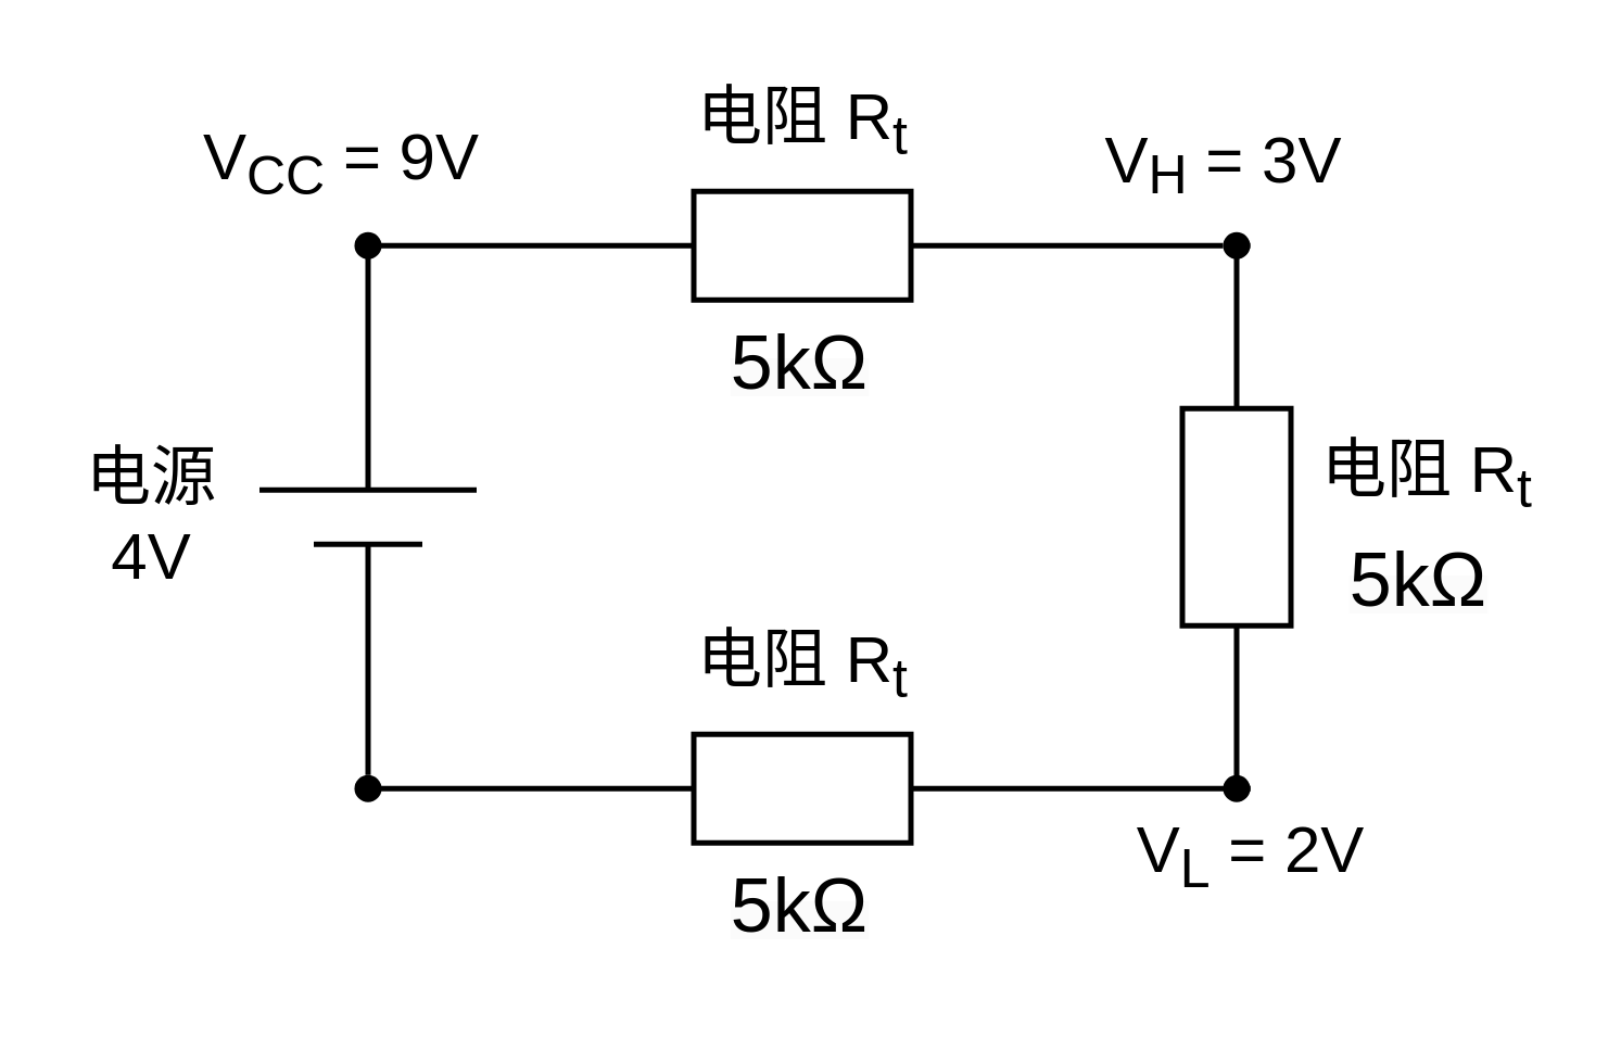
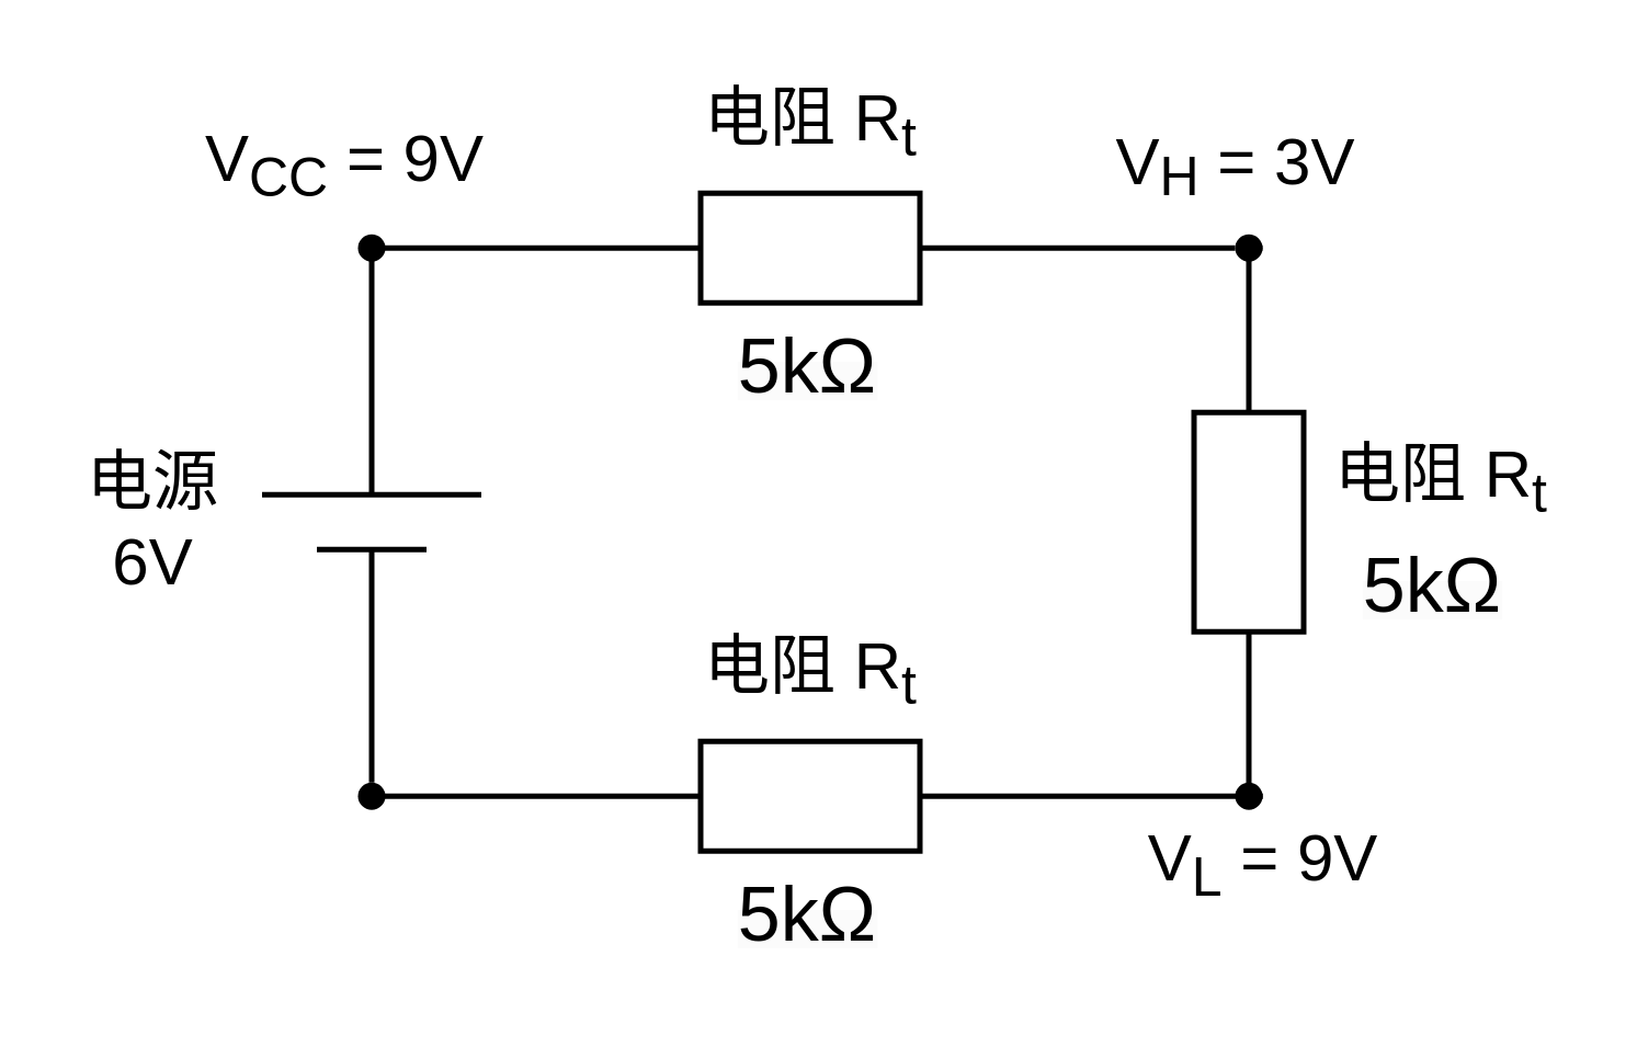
  <mxCell id="0" />
  <mxCell id="1" parent="0" />
  <mxCell id="2" value="" style="endArrow=none;html=1;rounded=0;entryX=0;entryY=0.5;entryDx=0;entryDy=0;strokeWidth=2;" edge="1" parent="1" target="6"><mxGeometry width="50" height="50" relative="1" as="geometry"><mxPoint x="135" y="90" as="sourcePoint" /><mxPoint x="245" y="110" as="targetPoint" /></mxGeometry></mxCell>
  <mxCell id="3" value="" style="endArrow=none;html=1;rounded=0;strokeWidth=2;" edge="1" parent="1"><mxGeometry width="50" height="50" relative="1" as="geometry"><mxPoint x="95" y="180" as="sourcePoint" /><mxPoint x="175" y="180" as="targetPoint" /></mxGeometry></mxCell>
  <mxCell id="4" value="" style="endArrow=none;html=1;rounded=0;strokeWidth=2;" edge="1" parent="1"><mxGeometry width="50" height="50" relative="1" as="geometry"><mxPoint x="115" y="200" as="sourcePoint" /><mxPoint x="155" y="200" as="targetPoint" /></mxGeometry></mxCell>
  <mxCell id="5" value="" style="endArrow=none;html=1;rounded=0;strokeWidth=2;" edge="1" parent="1"><mxGeometry width="50" height="50" relative="1" as="geometry"><mxPoint x="135" y="180" as="sourcePoint" /><mxPoint x="135" y="90" as="targetPoint" /></mxGeometry></mxCell>
  <mxCell id="6" value="" style="rounded=0;whiteSpace=wrap;html=1;strokeWidth=2;" vertex="1" parent="1"><mxGeometry x="255" y="70" width="80" height="40" as="geometry" /></mxCell>
  <mxCell id="7" value="" style="endArrow=none;html=1;rounded=0;exitX=1;exitY=0.5;exitDx=0;exitDy=0;entryX=0;entryY=0.5;entryDx=0;entryDy=0;strokeWidth=2;" edge="1" parent="1" source="21" target="14"><mxGeometry width="50" height="50" relative="1" as="geometry"><mxPoint x="265" y="250" as="sourcePoint" /><mxPoint x="455" y="160" as="targetPoint" /><Array as="points"><mxPoint x="455" y="90" /></Array></mxGeometry></mxCell>
- <mxCell id="8" value="&lt;font style=&quot;font-size: 24px;&quot;&gt;电源&lt;br&gt;4V&lt;/font&gt;" style="text;html=1;align=center;verticalAlign=middle;resizable=0;points=[];autosize=1;strokeColor=none;fillColor=none;" vertex="1" parent="1"><mxGeometry x="20" y="155" width="70" height="70" as="geometry" /></mxCell>
+ <mxCell id="8" value="&lt;font style=&quot;font-size: 24px;&quot;&gt;电源&lt;br&gt;6V&lt;/font&gt;" style="text;html=1;align=center;verticalAlign=middle;resizable=0;points=[];autosize=1;strokeColor=none;fillColor=none;" vertex="1" parent="1"><mxGeometry x="20" y="155" width="70" height="70" as="geometry" /></mxCell>
  <mxCell id="9" value="&lt;span style=&quot;color: rgb(0, 0, 0); font-family: Helvetica; font-style: normal; font-variant-ligatures: normal; font-variant-caps: normal; font-weight: 400; letter-spacing: normal; orphans: 2; text-align: center; text-indent: 0px; text-transform: none; widows: 2; word-spacing: 0px; -webkit-text-stroke-width: 0px; white-space: nowrap; background-color: rgb(251, 251, 251); text-decoration-thickness: initial; text-decoration-style: initial; text-decoration-color: initial; float: none; display: inline !important;&quot;&gt;&lt;font style=&quot;font-size: 28px;&quot;&gt;5kΩ&lt;/font&gt;&lt;/span&gt;" style="text;whiteSpace=wrap;html=1;" vertex="1" parent="1"><mxGeometry x="267" y="110" width="50" height="50" as="geometry" /></mxCell>
  <mxCell id="10" value="&lt;font style=&quot;font-size: 24px;&quot;&gt;电阻 R&lt;sub&gt;t&lt;/sub&gt;&lt;/font&gt;" style="text;html=1;align=center;verticalAlign=middle;resizable=0;points=[];autosize=1;strokeColor=none;fillColor=none;" vertex="1" parent="1"><mxGeometry x="245" y="20" width="100" height="50" as="geometry" /></mxCell>
  <mxCell id="11" value="" style="rounded=0;whiteSpace=wrap;html=1;strokeWidth=2;" vertex="1" parent="1"><mxGeometry x="255" y="270" width="80" height="40" as="geometry" /></mxCell>
  <mxCell id="12" value="&lt;span style=&quot;color: rgb(0, 0, 0); font-family: Helvetica; font-style: normal; font-variant-ligatures: normal; font-variant-caps: normal; font-weight: 400; letter-spacing: normal; orphans: 2; text-align: center; text-indent: 0px; text-transform: none; widows: 2; word-spacing: 0px; -webkit-text-stroke-width: 0px; white-space: nowrap; background-color: rgb(251, 251, 251); text-decoration-thickness: initial; text-decoration-style: initial; text-decoration-color: initial; float: none; display: inline !important;&quot;&gt;&lt;font style=&quot;font-size: 28px;&quot;&gt;5kΩ&lt;/font&gt;&lt;/span&gt;" style="text;whiteSpace=wrap;html=1;" vertex="1" parent="1"><mxGeometry x="267" y="310" width="50" height="50" as="geometry" /></mxCell>
  <mxCell id="13" value="&lt;font style=&quot;font-size: 24px;&quot;&gt;电阻 R&lt;sub&gt;t&lt;/sub&gt;&lt;/font&gt;" style="text;html=1;align=center;verticalAlign=middle;resizable=0;points=[];autosize=1;strokeColor=none;fillColor=none;" vertex="1" parent="1"><mxGeometry x="245" y="220" width="100" height="50" as="geometry" /></mxCell>
  <mxCell id="14" value="" style="rounded=0;whiteSpace=wrap;html=1;strokeWidth=2;direction=south;" vertex="1" parent="1"><mxGeometry x="435" y="150" width="40" height="80" as="geometry" /></mxCell>
  <mxCell id="15" value="" style="endArrow=none;html=1;rounded=0;exitX=1;exitY=0.5;exitDx=0;exitDy=0;entryX=1;entryY=0.5;entryDx=0;entryDy=0;strokeWidth=2;" edge="1" parent="1" source="23" target="11"><mxGeometry width="50" height="50" relative="1" as="geometry"><mxPoint x="365" y="280" as="sourcePoint" /><mxPoint x="485" y="340" as="targetPoint" /><Array as="points" /></mxGeometry></mxCell>
  <mxCell id="16" value="" style="endArrow=none;html=1;rounded=0;exitX=0.5;exitY=0;exitDx=0;exitDy=0;strokeWidth=2;" edge="1" parent="1" source="25"><mxGeometry width="50" height="50" relative="1" as="geometry"><mxPoint x="355" y="110" as="sourcePoint" /><mxPoint x="135" y="200" as="targetPoint" /><Array as="points" /></mxGeometry></mxCell>
  <mxCell id="17" value="&lt;font style=&quot;font-size: 24px;&quot;&gt;电阻 R&lt;sub&gt;t&lt;/sub&gt;&lt;/font&gt;" style="text;html=1;align=center;verticalAlign=middle;resizable=0;points=[];autosize=1;strokeColor=none;fillColor=none;" vertex="1" parent="1"><mxGeometry x="475" y="150" width="100" height="50" as="geometry" /></mxCell>
  <mxCell id="18" value="&lt;span style=&quot;color: rgb(0, 0, 0); font-family: Helvetica; font-style: normal; font-variant-ligatures: normal; font-variant-caps: normal; font-weight: 400; letter-spacing: normal; orphans: 2; text-align: center; text-indent: 0px; text-transform: none; widows: 2; word-spacing: 0px; -webkit-text-stroke-width: 0px; white-space: nowrap; background-color: rgb(251, 251, 251); text-decoration-thickness: initial; text-decoration-style: initial; text-decoration-color: initial; float: none; display: inline !important;&quot;&gt;&lt;font style=&quot;font-size: 28px;&quot;&gt;5kΩ&lt;/font&gt;&lt;/span&gt;" style="text;whiteSpace=wrap;html=1;" vertex="1" parent="1"><mxGeometry x="495" y="190" width="50" height="50" as="geometry" /></mxCell>
  <mxCell id="19" value="" style="ellipse;whiteSpace=wrap;html=1;aspect=fixed;fillColor=#000000;strokeWidth=4;strokeColor=none;" vertex="1" parent="1"><mxGeometry x="130" y="85" width="10" height="10" as="geometry" /></mxCell>
  <mxCell id="20" value="" style="endArrow=none;html=1;rounded=0;exitX=1;exitY=0.5;exitDx=0;exitDy=0;entryX=0;entryY=0.5;entryDx=0;entryDy=0;strokeWidth=2;" edge="1" parent="1" source="6" target="21"><mxGeometry width="50" height="50" relative="1" as="geometry"><mxPoint x="335" y="90" as="sourcePoint" /><mxPoint x="455" y="150" as="targetPoint" /><Array as="points" /></mxGeometry></mxCell>
  <mxCell id="21" value="" style="ellipse;whiteSpace=wrap;html=1;aspect=fixed;fillColor=#000000;strokeWidth=4;strokeColor=none;" vertex="1" parent="1"><mxGeometry x="450" y="85" width="10" height="10" as="geometry" /></mxCell>
  <mxCell id="22" value="" style="endArrow=none;html=1;rounded=0;exitX=1;exitY=0.5;exitDx=0;exitDy=0;entryX=1;entryY=0.5;entryDx=0;entryDy=0;strokeWidth=2;" edge="1" parent="1" source="14" target="23"><mxGeometry width="50" height="50" relative="1" as="geometry"><mxPoint x="455" y="230" as="sourcePoint" /><mxPoint x="335" y="290" as="targetPoint" /><Array as="points"><mxPoint x="455" y="290" /></Array></mxGeometry></mxCell>
  <mxCell id="23" value="" style="ellipse;whiteSpace=wrap;html=1;aspect=fixed;fillColor=#000000;strokeWidth=4;strokeColor=none;" vertex="1" parent="1"><mxGeometry x="450" y="285" width="10" height="10" as="geometry" /></mxCell>
  <mxCell id="24" value="" style="endArrow=none;html=1;rounded=0;exitX=0;exitY=0.5;exitDx=0;exitDy=0;strokeWidth=2;" edge="1" parent="1" source="11" target="25"><mxGeometry width="50" height="50" relative="1" as="geometry"><mxPoint x="255" y="290" as="sourcePoint" /><mxPoint x="135" y="200" as="targetPoint" /><Array as="points"><mxPoint x="135" y="290" /></Array></mxGeometry></mxCell>
  <mxCell id="25" value="" style="ellipse;whiteSpace=wrap;html=1;aspect=fixed;fillColor=#000000;strokeWidth=4;strokeColor=none;" vertex="1" parent="1"><mxGeometry x="130" y="285" width="10" height="10" as="geometry" /></mxCell>
  <mxCell id="26" value="&lt;font style=&quot;font-size: 24px;&quot;&gt;V&lt;sub&gt;CC&lt;/sub&gt;&amp;nbsp;= 9V&lt;/font&gt;" style="text;html=1;align=center;verticalAlign=middle;resizable=0;points=[];autosize=1;strokeColor=none;fillColor=none;" vertex="1" parent="1"><mxGeometry x="60" y="35" width="130" height="50" as="geometry" /></mxCell>
  <mxCell id="27" value="&lt;font style=&quot;font-size: 24px;&quot;&gt;V&lt;/font&gt;&lt;font style=&quot;&quot;&gt;&lt;sub style=&quot;&quot;&gt;&lt;font style=&quot;font-size: 20px;&quot;&gt;H&lt;/font&gt;&lt;/sub&gt;&lt;span style=&quot;font-size: 24px;&quot;&gt;&amp;nbsp;= 3V&lt;/span&gt;&lt;/font&gt;" style="text;html=1;align=center;verticalAlign=middle;resizable=0;points=[];autosize=1;strokeColor=none;fillColor=none;" vertex="1" parent="1"><mxGeometry x="395" y="40" width="110" height="40" as="geometry" /></mxCell>
- <mxCell id="28" value="&lt;font style=&quot;font-size: 24px;&quot;&gt;V&lt;/font&gt;&lt;font style=&quot;font-size: 24px; background-color: light-dark(#ffffff, var(--ge-dark-color, #121212));&quot;&gt;&lt;sub&gt;L&lt;/sub&gt;&lt;/font&gt;&lt;font style=&quot;&quot;&gt;&lt;span style=&quot;font-size: 24px;&quot;&gt;&amp;nbsp;= 2V&lt;/span&gt;&lt;/font&gt;" style="text;html=1;align=center;verticalAlign=middle;resizable=0;points=[];autosize=1;strokeColor=none;fillColor=none;" vertex="1" parent="1"><mxGeometry x="405" y="290" width="110" height="50" as="geometry" /></mxCell>
+ <mxCell id="28" value="&lt;font style=&quot;font-size: 24px;&quot;&gt;V&lt;/font&gt;&lt;font style=&quot;font-size: 24px; background-color: light-dark(#ffffff, var(--ge-dark-color, #121212));&quot;&gt;&lt;sub&gt;L&lt;/sub&gt;&lt;/font&gt;&lt;font style=&quot;&quot;&gt;&lt;span style=&quot;font-size: 24px;&quot;&gt;&amp;nbsp;= 9V&lt;/span&gt;&lt;/font&gt;" style="text;html=1;align=center;verticalAlign=middle;resizable=0;points=[];autosize=1;strokeColor=none;fillColor=none;" vertex="1" parent="1"><mxGeometry x="405" y="290" width="110" height="50" as="geometry" /></mxCell>
